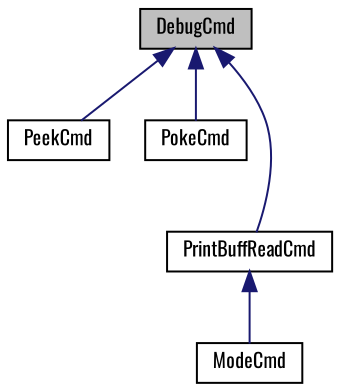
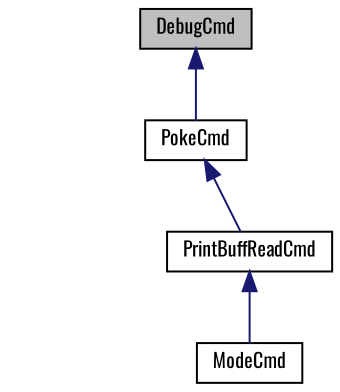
  digraph {
    fontname=Oswald
    node [color=black fillcolor=white fontname=Oswald fontsize=10 shape=record style=filled]
    edge [color=midnightblue dir=back fontname=Oswald fontsize=10 labelfontname=Helvetica labelfontsize=10 style=solid]
    n1 [fillcolor=grey75 fontcolor=black height=0.2 label=DebugCmd width=0.4]
-   n2 [height=0.2 label=PeekCmd width=0.4]
    n3 [height=0.2 label=PokeCmd width=0.4]
    n4 [height=0.2 label=PrintBuffReadCmd width=0.4]
    n5 [height=0.2 label=ModeCmd width=0.4]
-   n1 -> n2
    n1 -> n3
-   n1 -> n4
+   n3 -> n4
    n4 -> n5
  }
